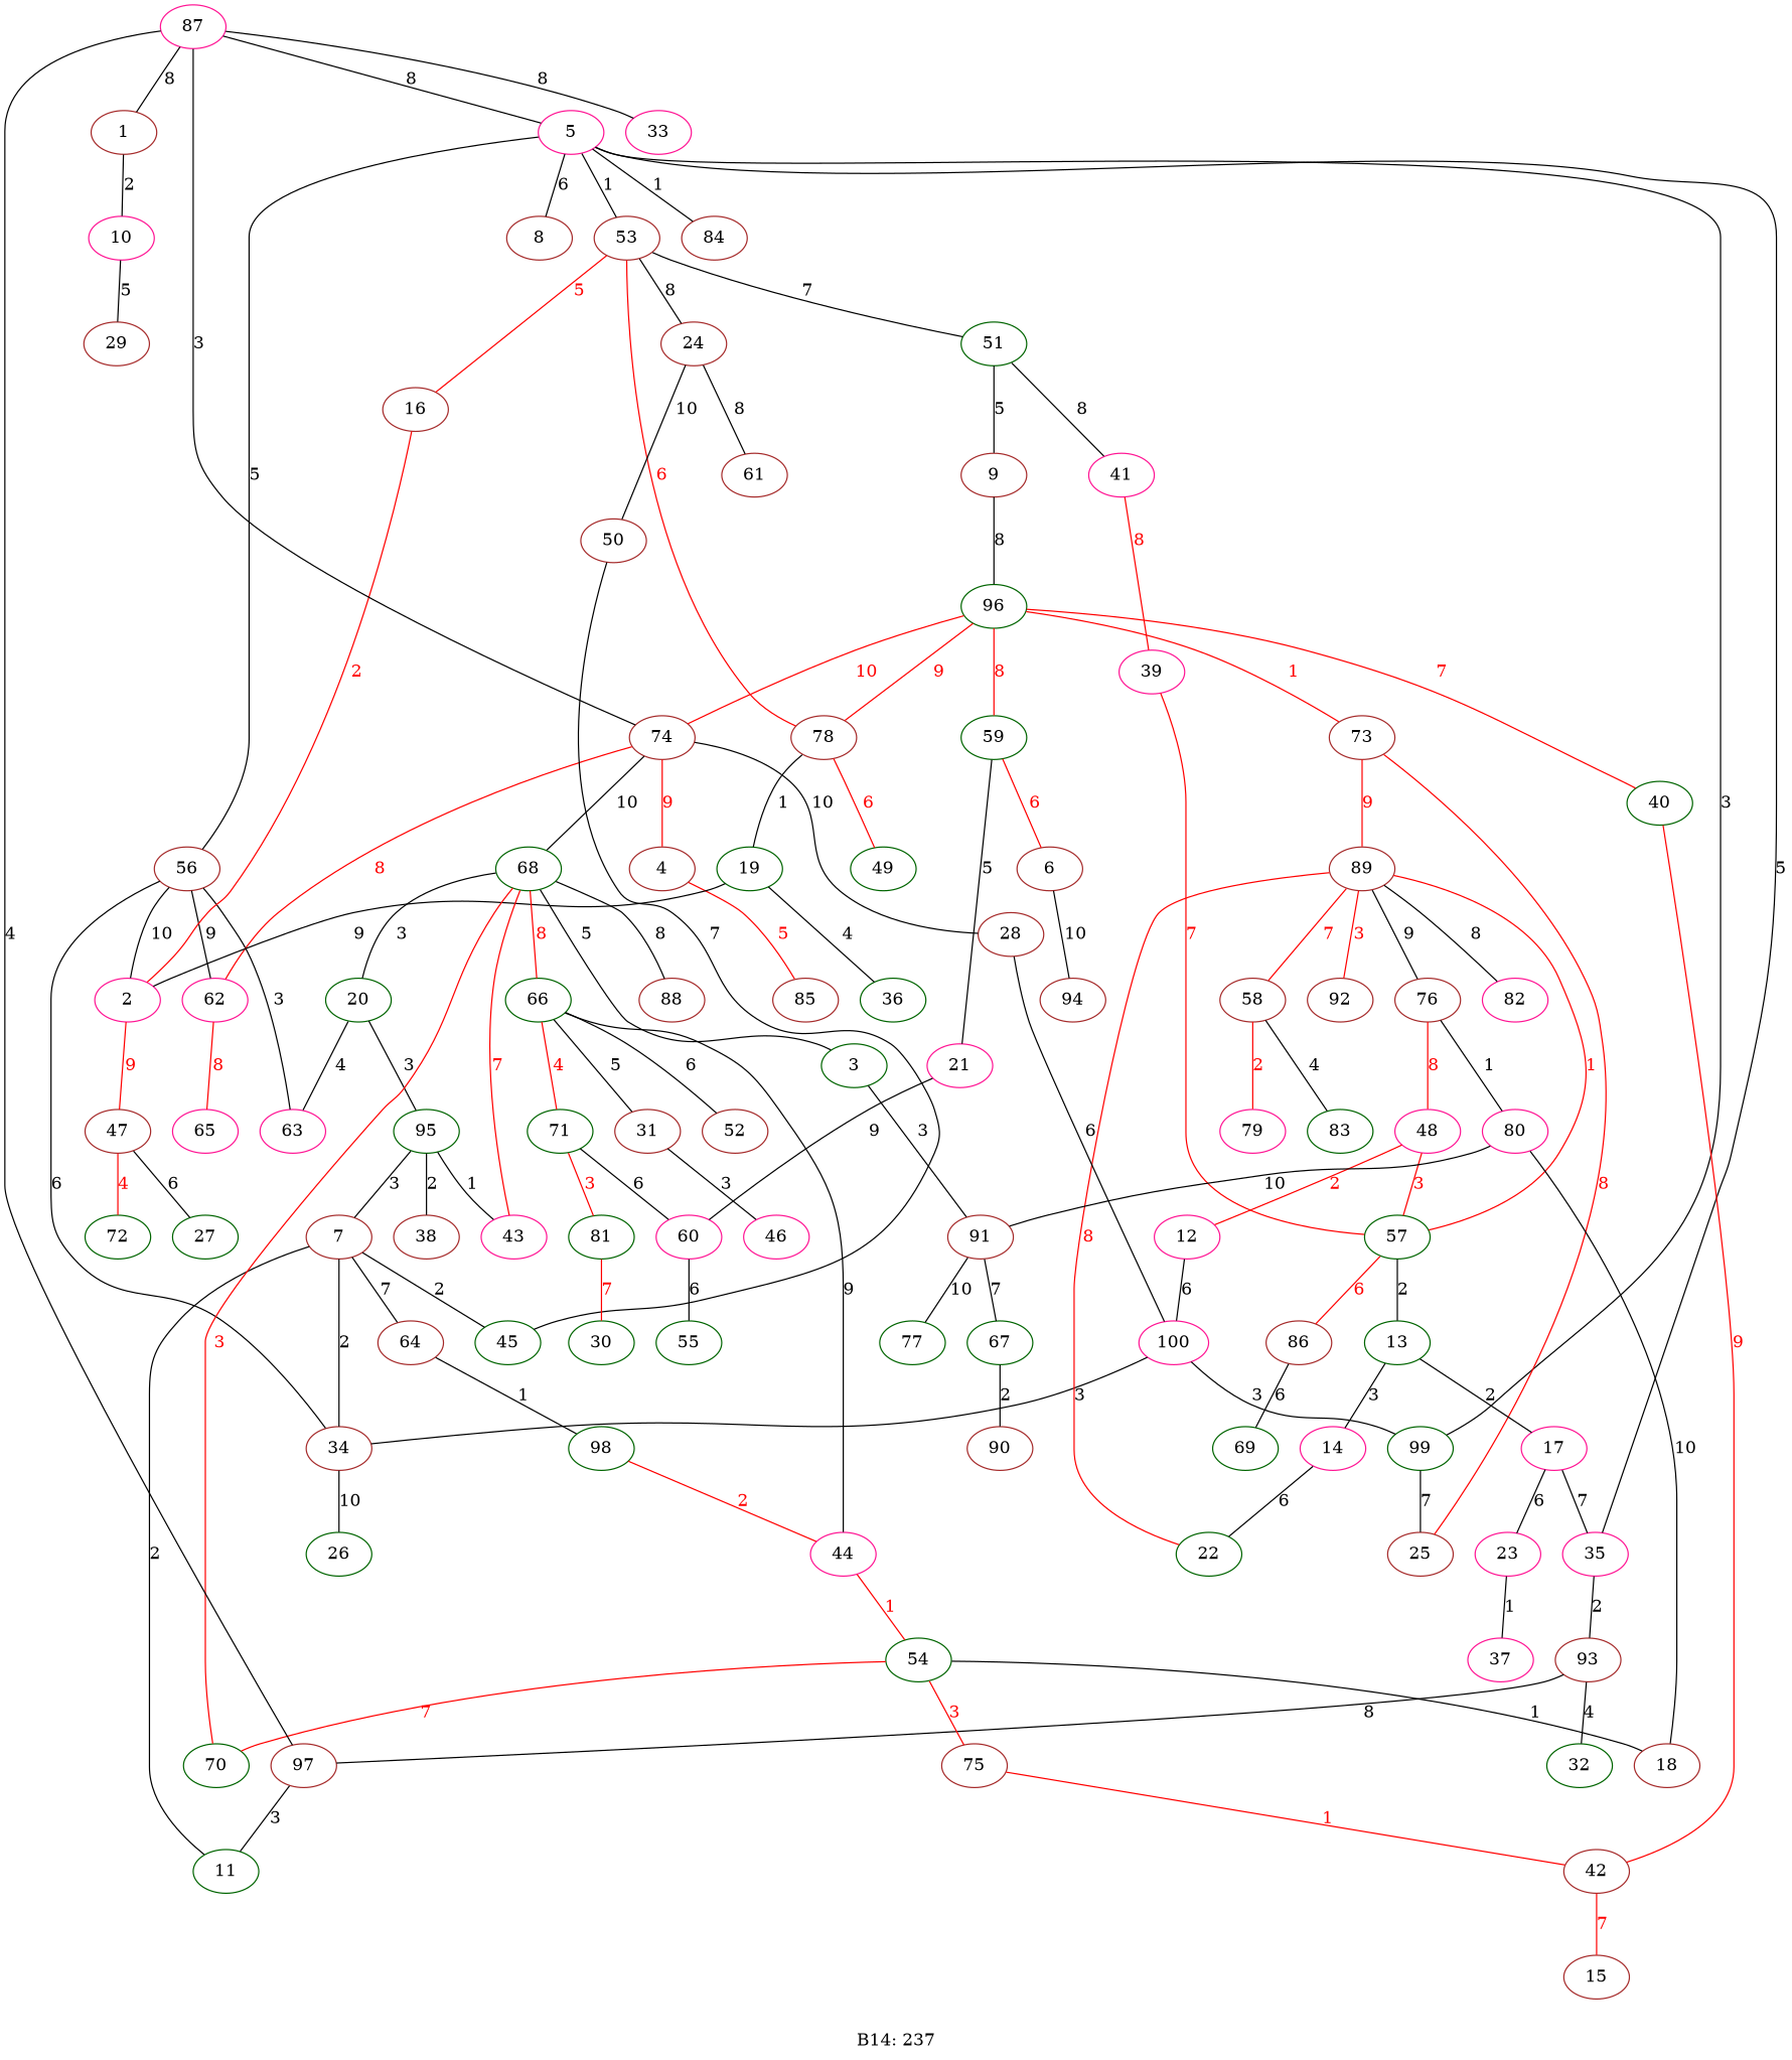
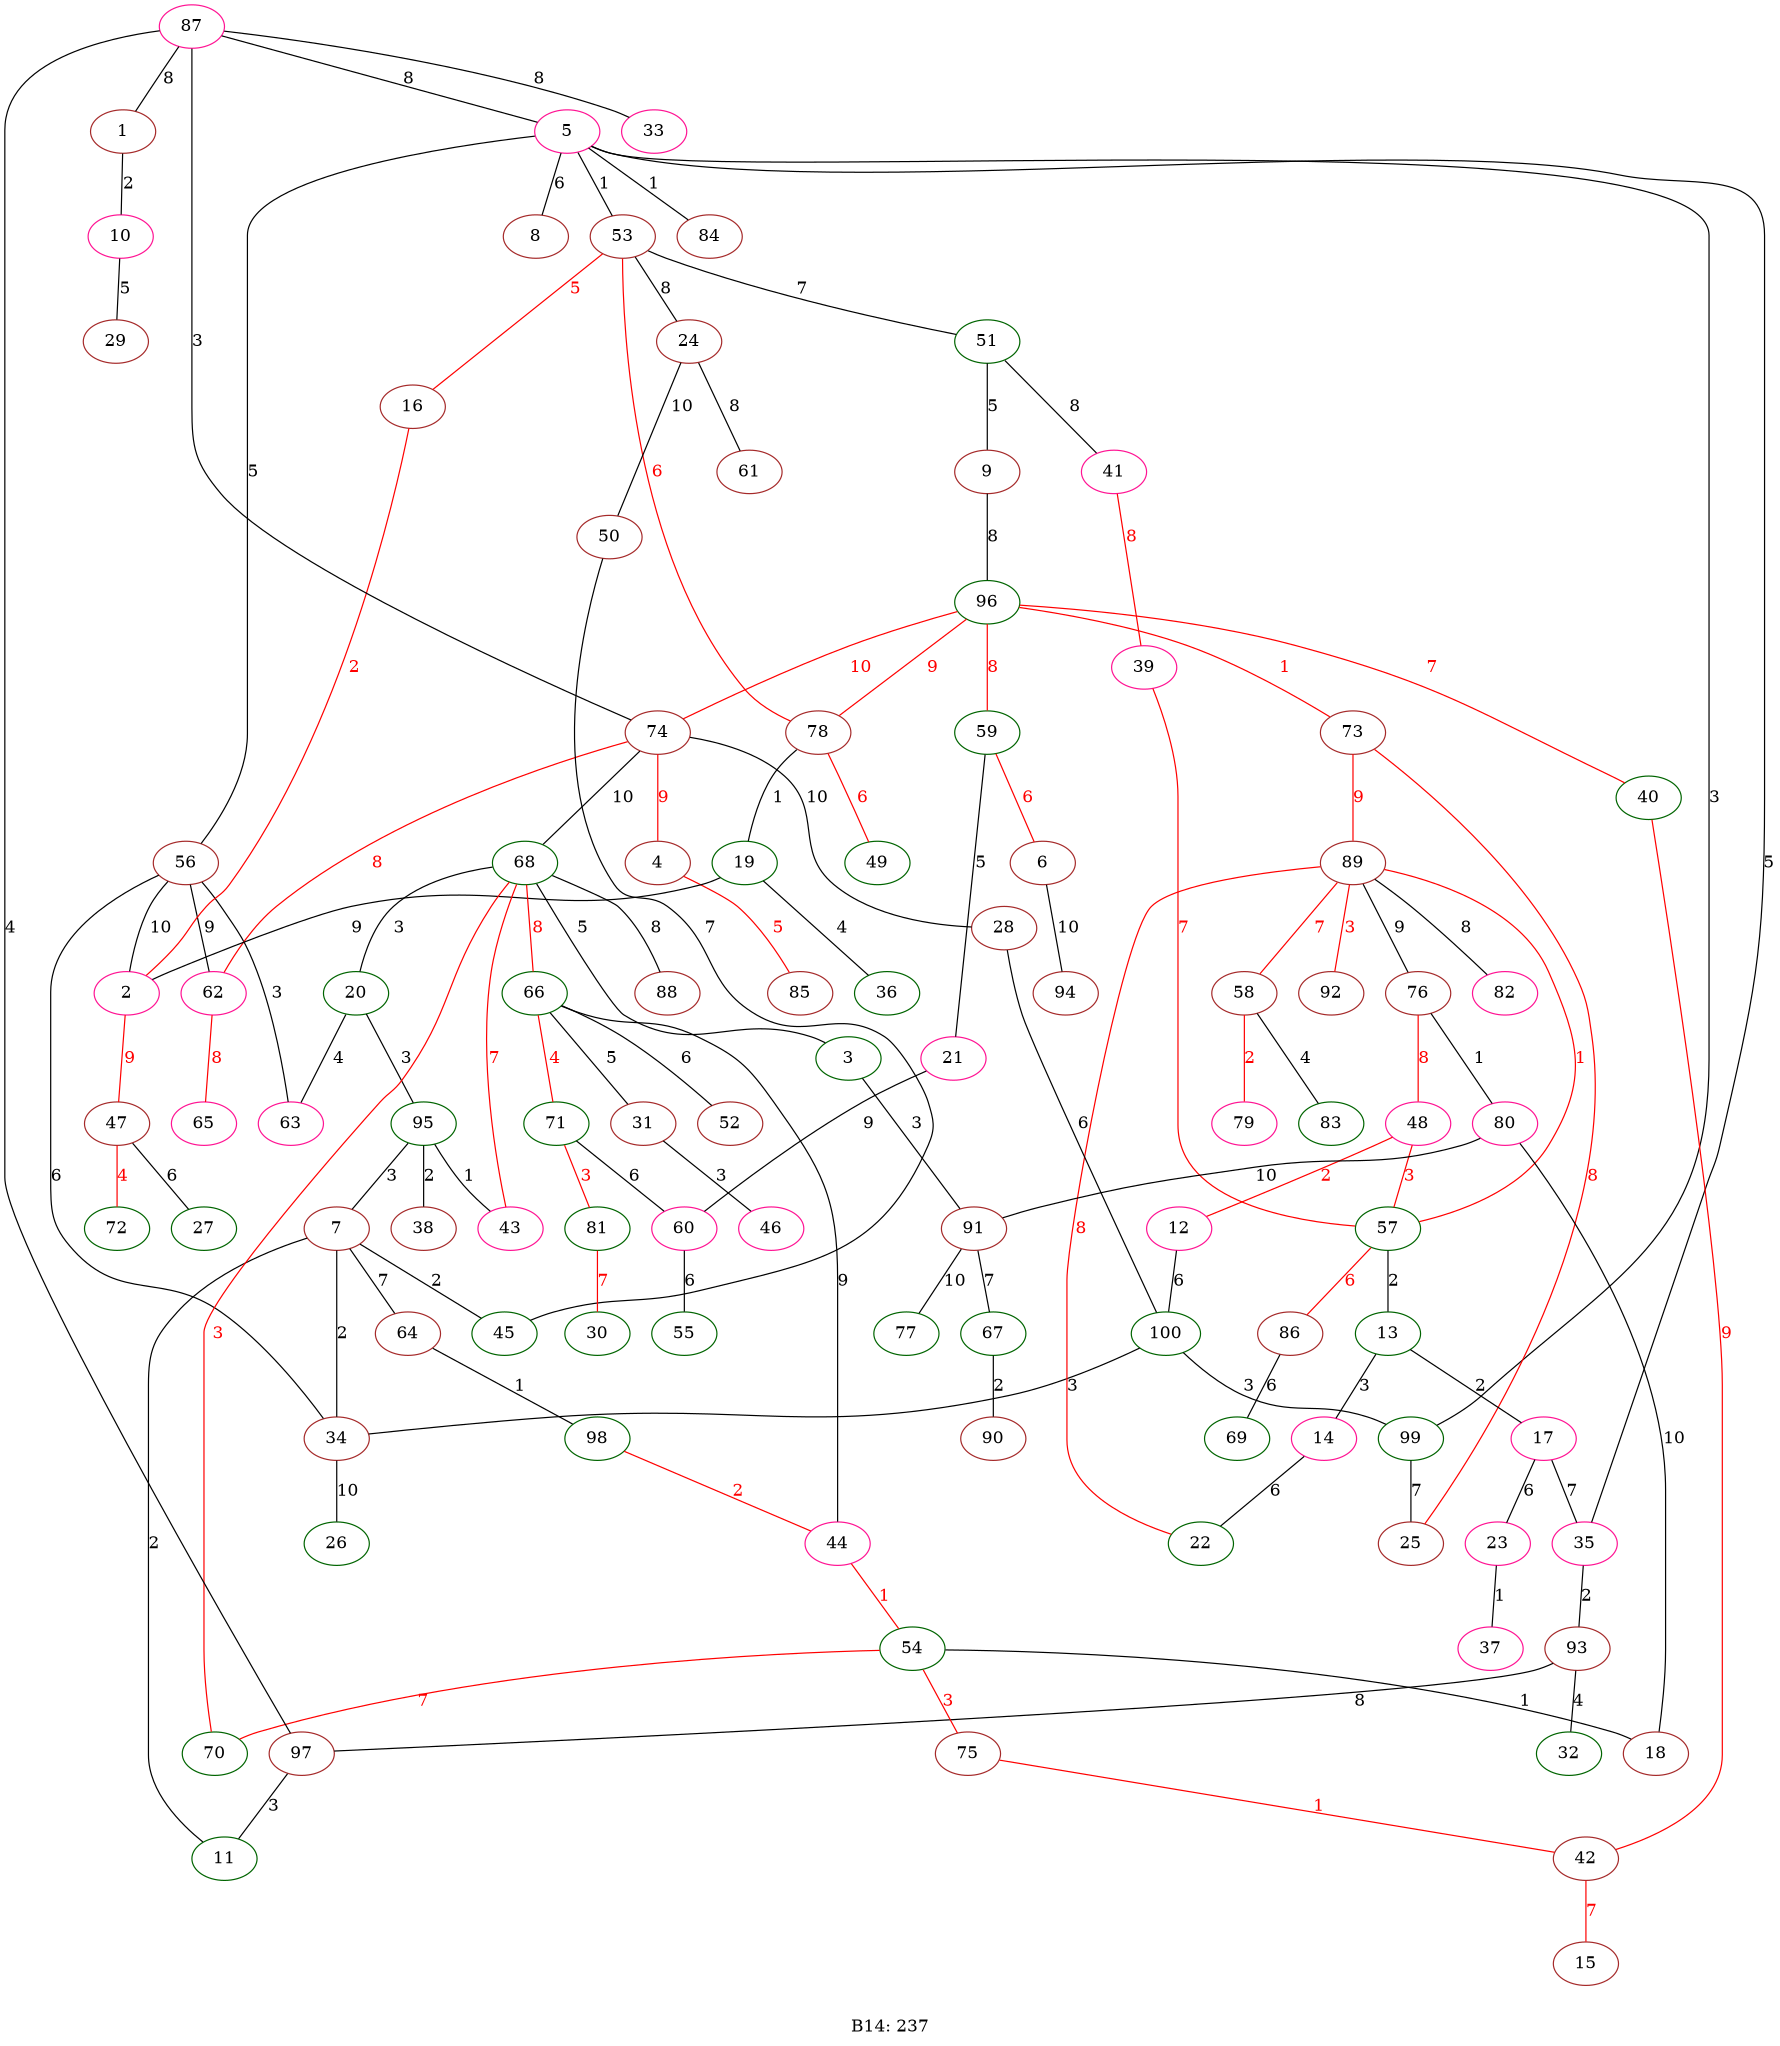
  strict graph {
    label="B14: 237"
    node [color=brown]
    10 [color=deeppink]
    1
    29
    2 [color=deeppink]
    47
    27 [color=darkgreen]
    72 [color=darkgreen]
    3 [color=darkgreen]
    91
    67 [color=darkgreen]
    77 [color=darkgreen]
    4
    85
    5 [color=deeppink]
    8
    35 [color=deeppink]
    53
    56
    84
    99 [color=darkgreen]
    93
    16
    24
    51 [color=darkgreen]
    78
    34
    63 [color=deeppink]
    62 [color=deeppink]
    25
    6
    94
    11 [color=darkgreen]
    7
    45 [color=darkgreen]
    64
    26 [color=darkgreen]
    98 [color=darkgreen]
    96 [color=darkgreen]
    73
    40 [color=darkgreen]
    59 [color=darkgreen]
    74
    9
    12 [color=deeppink]
-   100 [color=deeppink]
+   100 [color=darkgreen]
    13 [color=darkgreen]
    14 [color=deeppink]
    17 [color=deeppink]
    22 [color=darkgreen]
    23 [color=deeppink]
    37 [color=deeppink]
    19 [color=darkgreen]
    36 [color=darkgreen]
    20 [color=darkgreen]
    95 [color=darkgreen]
    43 [color=deeppink]
    38
    21 [color=deeppink]
    60 [color=deeppink]
    55 [color=darkgreen]
    50
    61
    89
    28
    30 [color=darkgreen]
    46 [color=deeppink]
    31
    97
    32 [color=darkgreen]
    39 [color=deeppink]
    57 [color=darkgreen]
    86
    42
    15
    41 [color=deeppink]
    68 [color=darkgreen]
    54 [color=darkgreen]
    18
    70 [color=darkgreen]
    75
    66 [color=darkgreen]
    88
    44 [color=deeppink]
    48 [color=deeppink]
    49 [color=darkgreen]
    65 [color=deeppink]
    69 [color=darkgreen]
    58
    76
    82 [color=deeppink]
    92
    79 [color=deeppink]
    83 [color=darkgreen]
    52
    71 [color=darkgreen]
    81 [color=darkgreen]
    90
    87 [color=deeppink]
    33 [color=deeppink]
    80 [color=deeppink]
    10 -- 29 [label=5]
    1 -- 10 [label=2]
    2 -- 47 [color=red fontcolor=red label=9]
    47 -- 27 [label=6]
    47 -- 72 [color=red fontcolor=red label=4]
    3 -- 91 [label=3]
    91 -- 67 [label=7]
    91 -- 77 [label=10]
    67 -- 90 [label=2]
    4 -- 85 [color=red fontcolor=red label=5]
    5 -- 8 [label=6]
    5 -- 35 [label=5]
    5 -- 53 [label=1]
    5 -- 56 [label=5]
    5 -- 84 [label=1]
    5 -- 99 [label=3]
    35 -- 93 [label=2]
    53 -- 16 [color=red fontcolor=red label=5]
    53 -- 24 [label=8]
    53 -- 51 [label=7]
    53 -- 78 [color=red fontcolor=red label=6]
    56 -- 2 [label=10]
    56 -- 34 [label=6]
    56 -- 63 [label=3]
    56 -- 62 [label=9]
    99 -- 25 [label=7]
    93 -- 97 [label=8]
    93 -- 32 [label=4]
    16 -- 2 [color=red fontcolor=red label=2]
    24 -- 50 [label=10]
    24 -- 61 [label=8]
    51 -- 9 [label=5]
    51 -- 41 [label=8]
    78 -- 19 [label=1]
    78 -- 49 [color=red fontcolor=red label=6]
    34 -- 26 [label=10]
    62 -- 65 [color=red fontcolor=red label=8]
    25 -- 73 [color=red fontcolor=red label=8]
    6 -- 94 [label=10]
    7 -- 34 [label=2]
    7 -- 11 [label=2]
    7 -- 45 [label=2]
    7 -- 64 [label=7]
    64 -- 98 [label=1]
    98 -- 44 [color=red fontcolor=red label=2]
    96 -- 78 [color=red fontcolor=red label=9]
    96 -- 73 [color=red fontcolor=red label=1]
    96 -- 40 [color=red fontcolor=red label=7]
    96 -- 59 [color=red fontcolor=red label=8]
    96 -- 74 [color=red fontcolor=red label=10]
    73 -- 89 [color=red fontcolor=red label=9]
    40 -- 42 [color=red fontcolor=red label=9]
    59 -- 6 [color=red fontcolor=red label=6]
    59 -- 21 [label=5]
    74 -- 4 [color=red fontcolor=red label=9]
    74 -- 62 [color=red fontcolor=red label=8]
    74 -- 28 [label=10]
    74 -- 68 [label=10]
    74 -- 87 [label=3]
    9 -- 96 [label=8]
    12 -- 100 [label=6]
    100 -- 99 [label=3]
    100 -- 34 [label=3]
    13 -- 14 [label=3]
    13 -- 17 [label=2]
    14 -- 22 [label=6]
    17 -- 35 [label=7]
    17 -- 23 [label=6]
    23 -- 37 [label=1]
    19 -- 2 [label=9]
    19 -- 36 [label=4]
    20 -- 63 [label=4]
    20 -- 95 [label=3]
    95 -- 7 [label=3]
    95 -- 43 [label=1]
    95 -- 38 [label=2]
    43 -- 68 [color=red fontcolor=red label=7]
    21 -- 60 [label=9]
    60 -- 55 [label=6]
    50 -- 45 [label=7]
    89 -- 22 [color=red fontcolor=red label=8]
    89 -- 58 [color=red fontcolor=red label=7]
    89 -- 76 [label=9]
    89 -- 82 [label=8]
    89 -- 92 [color=red fontcolor=red label=3]
    28 -- 100 [label=6]
    31 -- 46 [label=3]
    97 -- 11 [label=3]
    39 -- 57 [color=red fontcolor=red label=7]
    57 -- 13 [label=2]
    57 -- 89 [color=red fontcolor=red label=1]
    57 -- 86 [color=red fontcolor=red label=6]
    86 -- 69 [label=6]
    42 -- 15 [color=red fontcolor=red label=7]
    41 -- 39 [color=red fontcolor=red label=8]
    68 -- 3 [label=5]
    68 -- 20 [label=3]
    68 -- 66 [color=red fontcolor=red label=8]
    68 -- 88 [label=8]
    54 -- 18 [label=1]
    54 -- 70 [color=red fontcolor=red label=7]
    54 -- 75 [color=red fontcolor=red label=3]
    70 -- 68 [color=red fontcolor=red label=3]
    75 -- 42 [color=red fontcolor=red label=1]
    66 -- 31 [label=5]
    66 -- 44 [label=9]
    66 -- 52 [label=6]
    66 -- 71 [color=red fontcolor=red label=4]
    44 -- 54 [color=red fontcolor=red label=1]
    48 -- 12 [color=red fontcolor=red label=2]
    48 -- 57 [color=red fontcolor=red label=3]
    58 -- 79 [color=red fontcolor=red label=2]
    58 -- 83 [label=4]
    76 -- 48 [color=red fontcolor=red label=8]
    76 -- 80 [label=1]
    71 -- 60 [label=6]
    71 -- 81 [color=red fontcolor=red label=3]
    81 -- 30 [color=red fontcolor=red label=7]
    87 -- 1 [label=8]
    87 -- 5 [label=8]
    87 -- 97 [label=4]
    87 -- 33 [label=8]
    80 -- 91 [label=10]
    80 -- 18 [label=10]
  }
